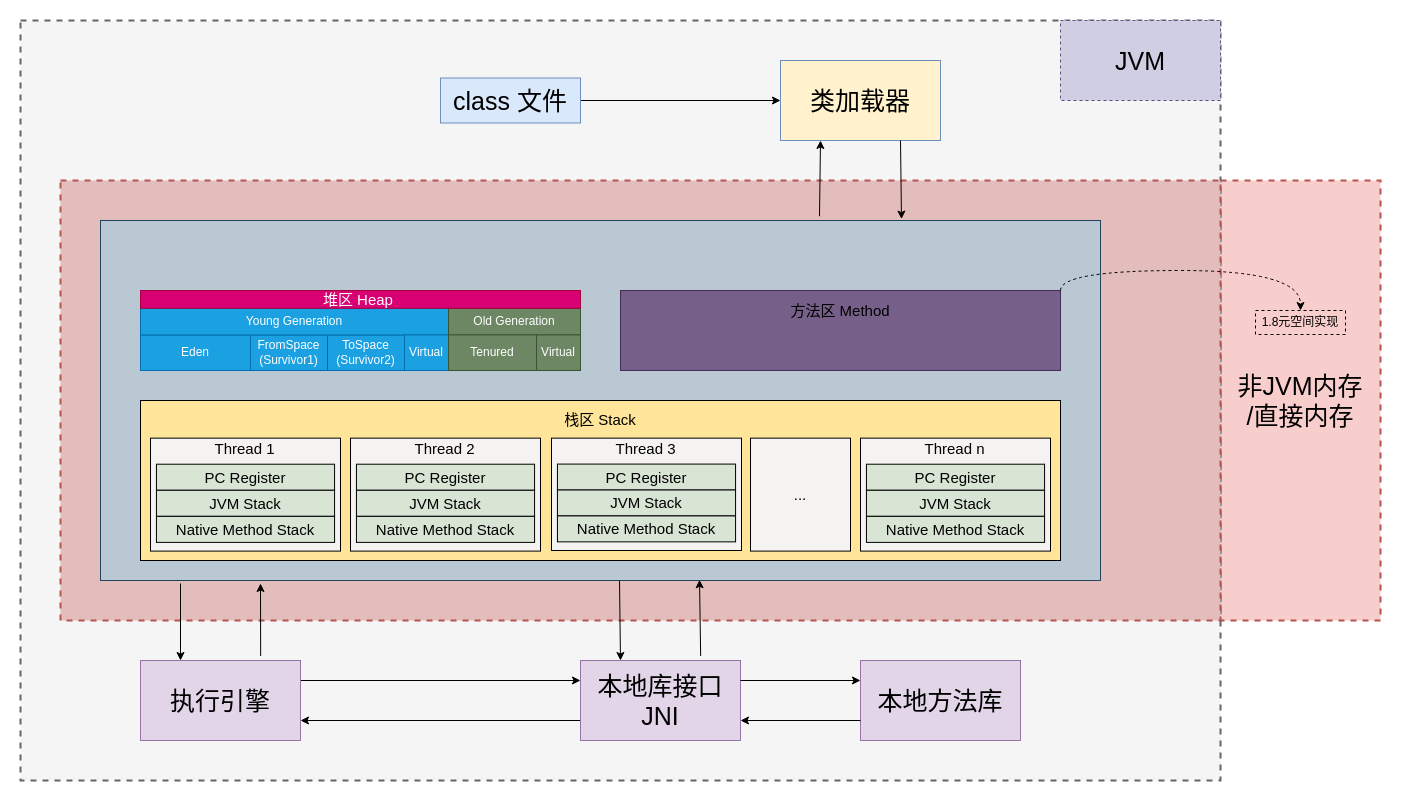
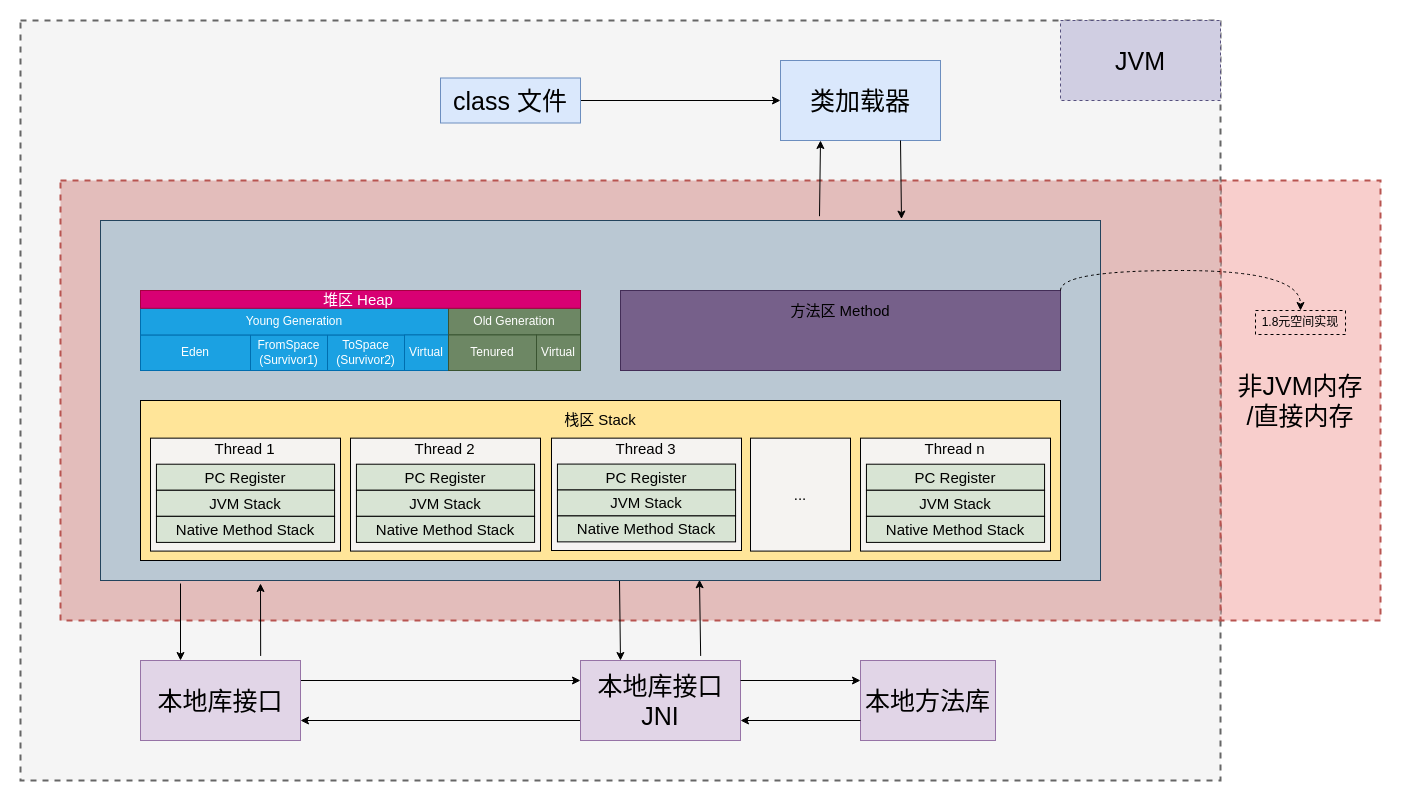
  <mxCell id="0" />
  <mxCell id="1" parent="0" />
  <mxCell id="2" value="" style="rounded=0;whiteSpace=wrap;html=1;fontSize=25;align=center;dashed=1;strokeWidth=2;fillColor=#f8cecc;strokeColor=#b85450;" parent="1" vertex="1"><mxGeometry x="1220" y="180" width="160" height="440" as="geometry" /></mxCell>
  <mxCell id="3" value="" style="rounded=0;whiteSpace=wrap;html=1;dashed=1;strokeWidth=2;fontSize=25;align=center;fillColor=#f5f5f5;strokeColor=#666666;fontColor=#333333;" parent="1" vertex="1"><mxGeometry x="20" y="20" width="1200" height="760" as="geometry" /></mxCell>
  <mxCell id="4" value="" style="rounded=0;whiteSpace=wrap;html=1;fontSize=25;align=center;dashed=1;strokeWidth=2;strokeColor=#b85450;fillColor=#E3BDBB;" parent="1" vertex="1"><mxGeometry x="60" y="180" width="1160" height="440" as="geometry" /></mxCell>
- <mxCell id="5" value="类加载器" style="rounded=0;whiteSpace=wrap;html=1;fontSize=25;fillColor=#fff2cc;strokeColor=#6c8ebf;" parent="1" vertex="1"><mxGeometry x="780" y="60" width="160" height="80" as="geometry" /></mxCell>
+ <mxCell id="5" value="类加载器" style="rounded=0;whiteSpace=wrap;html=1;fontSize=25;fillColor=#dae8fc;strokeColor=#6c8ebf;" parent="1" vertex="1"><mxGeometry x="780" y="60" width="160" height="80" as="geometry" /></mxCell>
  <mxCell id="6" style="edgeStyle=orthogonalEdgeStyle;rounded=0;orthogonalLoop=1;jettySize=auto;html=1;exitX=1;exitY=0.25;exitDx=0;exitDy=0;entryX=0;entryY=0.25;entryDx=0;entryDy=0;fontSize=25;" parent="1" source="7" target="15" edge="1"><mxGeometry relative="1" as="geometry" /></mxCell>
- <mxCell id="7" value="执行引擎" style="rounded=0;whiteSpace=wrap;html=1;fontSize=25;fillColor=#e1d5e7;strokeColor=#9673a6;" parent="1" vertex="1"><mxGeometry x="140" y="660" width="160" height="80" as="geometry" /></mxCell>
+ <mxCell id="7" value="本地库接口" style="rounded=0;whiteSpace=wrap;html=1;fontSize=25;fillColor=#e1d5e7;strokeColor=#9673a6;" parent="1" vertex="1"><mxGeometry x="140" y="660" width="160" height="80" as="geometry" /></mxCell>
  <mxCell id="8" style="edgeStyle=orthogonalEdgeStyle;rounded=0;orthogonalLoop=1;jettySize=auto;html=1;exitX=1;exitY=0.5;exitDx=0;exitDy=0;entryX=0;entryY=0.5;entryDx=0;entryDy=0;fontSize=15;" parent="1" source="9" target="5" edge="1"><mxGeometry relative="1" as="geometry" /></mxCell>
  <mxCell id="9" value="class 文件" style="text;html=1;strokeColor=#6c8ebf;fillColor=#dae8fc;align=center;verticalAlign=middle;whiteSpace=wrap;rounded=0;fontSize=25;" parent="1" vertex="1"><mxGeometry x="440" y="77.5" width="140" height="45" as="geometry" /></mxCell>
  <mxCell id="10" value="" style="endArrow=classic;html=1;fontSize=15;exitX=0.75;exitY=1;exitDx=0;exitDy=0;entryX=0.801;entryY=-0.004;entryDx=0;entryDy=0;entryPerimeter=0;" parent="1" source="5" target="22" edge="1"><mxGeometry width="50" height="50" relative="1" as="geometry"><mxPoint x="670" y="144" as="sourcePoint" /><mxPoint x="670" y="190" as="targetPoint" /></mxGeometry></mxCell>
  <mxCell id="11" value="" style="endArrow=classic;html=1;fontSize=15;exitX=0.719;exitY=-0.012;exitDx=0;exitDy=0;exitPerimeter=0;entryX=0.25;entryY=1;entryDx=0;entryDy=0;" parent="1" source="22" target="5" edge="1"><mxGeometry width="50" height="50" relative="1" as="geometry"><mxPoint x="630" y="180" as="sourcePoint" /><mxPoint x="630" y="160" as="targetPoint" /></mxGeometry></mxCell>
  <mxCell id="12" value="" style="endArrow=classic;html=1;fontSize=25;exitX=0.751;exitY=-0.057;exitDx=0;exitDy=0;exitPerimeter=0;" parent="1" source="7" edge="1"><mxGeometry width="50" height="50" relative="1" as="geometry"><mxPoint x="240" y="720" as="sourcePoint" /><mxPoint x="260" y="583" as="targetPoint" /></mxGeometry></mxCell>
  <mxCell id="13" value="" style="endArrow=classic;html=1;fontSize=25;entryX=0.25;entryY=0;entryDx=0;entryDy=0;" parent="1" target="7" edge="1"><mxGeometry width="50" height="50" relative="1" as="geometry"><mxPoint x="180" y="583" as="sourcePoint" /><mxPoint x="200.08" y="717.72" as="targetPoint" /></mxGeometry></mxCell>
  <mxCell id="14" style="edgeStyle=orthogonalEdgeStyle;rounded=0;orthogonalLoop=1;jettySize=auto;html=1;exitX=0;exitY=0.75;exitDx=0;exitDy=0;entryX=1;entryY=0.75;entryDx=0;entryDy=0;fontSize=25;" parent="1" source="15" target="7" edge="1"><mxGeometry relative="1" as="geometry" /></mxCell>
  <mxCell id="15" value="本地库接口&lt;br&gt;JNI" style="rounded=0;whiteSpace=wrap;html=1;fontSize=25;fillColor=#e1d5e7;strokeColor=#9673a6;" parent="1" vertex="1"><mxGeometry x="580" y="660" width="160" height="80" as="geometry" /></mxCell>
  <mxCell id="16" value="" style="endArrow=classic;html=1;fontSize=25;exitX=0.751;exitY=-0.057;exitDx=0;exitDy=0;exitPerimeter=0;entryX=0.599;entryY=0.998;entryDx=0;entryDy=0;entryPerimeter=0;" parent="1" source="15" target="22" edge="1"><mxGeometry width="50" height="50" relative="1" as="geometry"><mxPoint x="640" y="640" as="sourcePoint" /><mxPoint x="640" y="590" as="targetPoint" /></mxGeometry></mxCell>
  <mxCell id="17" value="" style="endArrow=classic;html=1;fontSize=25;entryX=0.25;entryY=0;entryDx=0;entryDy=0;exitX=0.519;exitY=0.998;exitDx=0;exitDy=0;exitPerimeter=0;" parent="1" source="22" target="15" edge="1"><mxGeometry width="50" height="50" relative="1" as="geometry"><mxPoint x="600" y="590" as="sourcePoint" /><mxPoint x="600.08" y="637.72" as="targetPoint" /></mxGeometry></mxCell>
- <mxCell id="18" value="本地方法库" style="rounded=0;whiteSpace=wrap;html=1;fontSize=25;fillColor=#e1d5e7;strokeColor=#9673a6;" parent="1" vertex="1"><mxGeometry x="860" y="660" width="160" height="80" as="geometry" /></mxCell>
+ <mxCell id="18" value="本地方法库" style="rounded=0;whiteSpace=wrap;html=1;fontSize=25;fillColor=#e1d5e7;strokeColor=#9673a6;" parent="1" vertex="1"><mxGeometry x="860" y="660" width="135" height="80" as="geometry" /></mxCell>
  <mxCell id="19" value="" style="endArrow=classic;html=1;fontSize=25;exitX=0;exitY=0.75;exitDx=0;exitDy=0;entryX=1;entryY=0.75;entryDx=0;entryDy=0;" parent="1" source="18" target="15" edge="1"><mxGeometry width="50" height="50" relative="1" as="geometry"><mxPoint x="820" y="640" as="sourcePoint" /><mxPoint x="820" y="590" as="targetPoint" /></mxGeometry></mxCell>
  <mxCell id="20" value="" style="endArrow=classic;html=1;fontSize=25;entryX=0;entryY=0.25;entryDx=0;entryDy=0;exitX=1;exitY=0.25;exitDx=0;exitDy=0;" parent="1" source="15" target="18" edge="1"><mxGeometry width="50" height="50" relative="1" as="geometry"><mxPoint x="780" y="590" as="sourcePoint" /><mxPoint x="780.08" y="637.72" as="targetPoint" /></mxGeometry></mxCell>
  <mxCell id="21" value="" style="group;strokeColor=#0e8088;fillColor=#b0e3e6;" parent="1" vertex="1" connectable="0"><mxGeometry x="100" y="220" width="1000" height="360" as="geometry" /></mxCell>
  <mxCell id="22" value="" style="rounded=0;whiteSpace=wrap;html=1;fillColor=#bac8d3;strokeColor=#23445d;" parent="21" vertex="1"><mxGeometry width="1000" height="360" as="geometry" /></mxCell>
  <mxCell id="23" value="" style="group" parent="21" vertex="1" connectable="0"><mxGeometry x="40" y="70" width="440" height="80" as="geometry" /></mxCell>
  <mxCell id="24" value="Eden" style="rounded=0;whiteSpace=wrap;html=1;fillColor=#1ba1e2;strokeColor=#006EAF;fontColor=#ffffff;" parent="23" vertex="1"><mxGeometry y="44.444" width="110.0" height="35.556" as="geometry" /></mxCell>
  <mxCell id="25" value="FromSpace&lt;br&gt;(Survivor1)" style="rounded=0;whiteSpace=wrap;html=1;fillColor=#1ba1e2;strokeColor=#006EAF;fontColor=#ffffff;" parent="23" vertex="1"><mxGeometry x="110.0" y="44.444" width="77" height="35.556" as="geometry" /></mxCell>
  <mxCell id="26" value="ToSpace&lt;br&gt;(Survivor2)" style="rounded=0;whiteSpace=wrap;html=1;fillColor=#1ba1e2;strokeColor=#006EAF;fontColor=#ffffff;" parent="23" vertex="1"><mxGeometry x="187.0" y="44.444" width="77" height="35.556" as="geometry" /></mxCell>
  <mxCell id="27" value="Young Generation" style="rounded=0;whiteSpace=wrap;html=1;fillColor=#1ba1e2;strokeColor=#006EAF;fontColor=#ffffff;" parent="23" vertex="1"><mxGeometry y="17.778" width="308" height="26.667" as="geometry" /></mxCell>
  <mxCell id="28" value="&lt;span&gt;Old Generation&lt;/span&gt;" style="rounded=0;whiteSpace=wrap;html=1;fillColor=#6d8764;strokeColor=#3A5431;fontColor=#ffffff;" parent="23" vertex="1"><mxGeometry x="308" y="17.778" width="132" height="26.667" as="geometry" /></mxCell>
  <mxCell id="29" value="&lt;span style=&quot;font-size: 15px&quot;&gt;堆区 Heap&amp;nbsp;&lt;/span&gt;" style="rounded=0;whiteSpace=wrap;html=1;fillColor=#d80073;strokeColor=#A50040;fontColor=#ffffff;" parent="23" vertex="1"><mxGeometry width="440.0" height="17.778" as="geometry" /></mxCell>
  <mxCell id="30" value="Virtual" style="rounded=0;whiteSpace=wrap;html=1;align=center;horizontal=1;verticalAlign=middle;fillColor=#1ba1e2;strokeColor=#006EAF;fontColor=#ffffff;" parent="23" vertex="1"><mxGeometry x="264" y="44.444" width="44" height="35.556" as="geometry" /></mxCell>
  <mxCell id="31" value="Virtual" style="rounded=0;whiteSpace=wrap;html=1;align=center;horizontal=1;verticalAlign=middle;fillColor=#6d8764;strokeColor=#3A5431;fontColor=#ffffff;" parent="23" vertex="1"><mxGeometry x="396.0" y="44.444" width="44" height="35.556" as="geometry" /></mxCell>
  <mxCell id="32" value="Tenured" style="rounded=0;whiteSpace=wrap;html=1;align=center;horizontal=1;verticalAlign=middle;fillColor=#6d8764;strokeColor=#3A5431;fontColor=#ffffff;" parent="23" vertex="1"><mxGeometry x="308" y="44.444" width="88" height="35.556" as="geometry" /></mxCell>
  <mxCell id="33" value="" style="group" parent="21" vertex="1" connectable="0"><mxGeometry x="520" y="70" width="440" height="80" as="geometry" /></mxCell>
  <mxCell id="34" value="" style="rounded=0;whiteSpace=wrap;html=1;fillColor=#76608a;strokeColor=#432D57;fontColor=#ffffff;" parent="33" vertex="1"><mxGeometry width="440" height="80" as="geometry" /></mxCell>
  <mxCell id="35" value="方法区 Method" style="text;html=1;strokeColor=none;fillColor=none;align=center;verticalAlign=middle;whiteSpace=wrap;rounded=0;fontSize=15;" parent="33" vertex="1"><mxGeometry x="165" y="10" width="110" height="20" as="geometry" /></mxCell>
  <mxCell id="36" value="" style="group" parent="21" vertex="1" connectable="0"><mxGeometry x="40" y="180" width="920.0" height="160" as="geometry" /></mxCell>
  <mxCell id="37" value="" style="rounded=0;whiteSpace=wrap;html=1;fillColor=#FFE599;" parent="36" vertex="1"><mxGeometry width="920.0" height="160" as="geometry" /></mxCell>
  <mxCell id="38" value="栈区 Stack" style="text;html=1;strokeColor=none;fillColor=none;align=center;verticalAlign=middle;whiteSpace=wrap;rounded=0;fontSize=15;" parent="36" vertex="1"><mxGeometry x="365.909" y="9.412" width="188.182" height="18.824" as="geometry" /></mxCell>
  <mxCell id="39" value="" style="group" parent="36" vertex="1" connectable="0"><mxGeometry x="720" y="37.65" width="190" height="112.94" as="geometry" /></mxCell>
  <mxCell id="40" value="" style="rounded=0;whiteSpace=wrap;html=1;fontSize=15;fillColor=#F5F3F1;" parent="39" vertex="1"><mxGeometry width="190" height="112.94" as="geometry" /></mxCell>
  <mxCell id="41" value="Thread n" style="text;html=1;strokeColor=none;fillColor=none;align=center;verticalAlign=middle;whiteSpace=wrap;rounded=0;fontSize=15;" parent="39" vertex="1"><mxGeometry x="53.44" width="83.12" height="20" as="geometry" /></mxCell>
  <mxCell id="42" value="&lt;span&gt;PC Register&lt;/span&gt;" style="rounded=0;whiteSpace=wrap;html=1;fontSize=15;fillColor=#D8E4D4;" parent="39" vertex="1"><mxGeometry x="5.938" y="26.063" width="178.125" height="26.063" as="geometry" /></mxCell>
  <mxCell id="43" value="JVM Stack" style="rounded=0;whiteSpace=wrap;html=1;fontSize=15;fillColor=#D8E4D4;" parent="39" vertex="1"><mxGeometry x="5.938" y="52.126" width="178.125" height="26.063" as="geometry" /></mxCell>
  <mxCell id="44" value="Native Method Stack" style="rounded=0;whiteSpace=wrap;html=1;fontSize=15;fillColor=#D8E4D4;" parent="39" vertex="1"><mxGeometry x="5.938" y="78.189" width="178.125" height="26.063" as="geometry" /></mxCell>
  <mxCell id="45" value="..." style="rounded=0;whiteSpace=wrap;html=1;fontSize=15;align=center;fillColor=#F5F3F1;" parent="36" vertex="1"><mxGeometry x="610" y="37.65" width="100" height="112.94" as="geometry" /></mxCell>
  <mxCell id="46" value="" style="group" parent="36" vertex="1" connectable="0"><mxGeometry x="10" y="37.65" width="190" height="112.94" as="geometry" /></mxCell>
  <mxCell id="47" value="" style="rounded=0;whiteSpace=wrap;html=1;fontSize=15;fillColor=#F5F3F1;" parent="46" vertex="1"><mxGeometry width="190" height="112.94" as="geometry" /></mxCell>
  <mxCell id="48" value="Thread 1" style="text;html=1;strokeColor=none;fillColor=none;align=center;verticalAlign=middle;whiteSpace=wrap;rounded=0;fontSize=15;" parent="46" vertex="1"><mxGeometry x="53.44" width="83.12" height="20" as="geometry" /></mxCell>
  <mxCell id="49" value="&lt;span&gt;PC Register&lt;/span&gt;" style="rounded=0;whiteSpace=wrap;html=1;fontSize=15;fillColor=#d8e4d4;" parent="46" vertex="1"><mxGeometry x="5.938" y="26.063" width="178.125" height="26.063" as="geometry" /></mxCell>
  <mxCell id="50" value="JVM Stack" style="rounded=0;whiteSpace=wrap;html=1;fontSize=15;fillColor=#d8e4d4;" parent="46" vertex="1"><mxGeometry x="5.938" y="52.126" width="178.125" height="26.063" as="geometry" /></mxCell>
  <mxCell id="51" value="Native Method Stack" style="rounded=0;whiteSpace=wrap;html=1;fontSize=15;fillColor=#d8e4d4;" parent="46" vertex="1"><mxGeometry x="5.938" y="78.189" width="178.125" height="26.063" as="geometry" /></mxCell>
  <mxCell id="52" value="" style="group" parent="36" vertex="1" connectable="0"><mxGeometry x="210" y="37.65" width="190" height="112.94" as="geometry" /></mxCell>
  <mxCell id="53" value="" style="rounded=0;whiteSpace=wrap;html=1;fontSize=15;fillColor=#F5F3F1;" parent="52" vertex="1"><mxGeometry width="190" height="112.94" as="geometry" /></mxCell>
  <mxCell id="54" value="Thread 2" style="text;html=1;strokeColor=none;fillColor=none;align=center;verticalAlign=middle;whiteSpace=wrap;rounded=0;fontSize=15;" parent="52" vertex="1"><mxGeometry x="53.44" width="83.12" height="20" as="geometry" /></mxCell>
  <mxCell id="55" value="&lt;span&gt;PC Register&lt;/span&gt;" style="rounded=0;whiteSpace=wrap;html=1;fontSize=15;fillColor=#D8E4D4;" parent="52" vertex="1"><mxGeometry x="5.938" y="26.063" width="178.125" height="26.063" as="geometry" /></mxCell>
  <mxCell id="56" value="JVM Stack" style="rounded=0;whiteSpace=wrap;html=1;fontSize=15;fillColor=#D8E4D4;" parent="52" vertex="1"><mxGeometry x="5.938" y="52.126" width="178.125" height="26.063" as="geometry" /></mxCell>
  <mxCell id="57" value="Native Method Stack" style="rounded=0;whiteSpace=wrap;html=1;fontSize=15;fillColor=#D8E4D4;" parent="52" vertex="1"><mxGeometry x="5.938" y="78.189" width="178.125" height="26.063" as="geometry" /></mxCell>
  <mxCell id="58" value="" style="group" parent="36" vertex="1" connectable="0"><mxGeometry x="411" y="37.65" width="190" height="112.35" as="geometry" /></mxCell>
  <mxCell id="59" value="" style="rounded=0;whiteSpace=wrap;html=1;fontSize=15;fillColor=#F5F3F1;" parent="58" vertex="1"><mxGeometry width="190" height="112.35" as="geometry" /></mxCell>
  <mxCell id="60" value="Thread 3" style="text;html=1;strokeColor=none;fillColor=none;align=center;verticalAlign=middle;whiteSpace=wrap;rounded=0;fontSize=15;" parent="58" vertex="1"><mxGeometry x="53.44" width="83.12" height="20" as="geometry" /></mxCell>
  <mxCell id="61" value="&lt;span&gt;PC Register&lt;/span&gt;" style="rounded=0;whiteSpace=wrap;html=1;fontSize=15;fillColor=#D8E4D4;" parent="58" vertex="1"><mxGeometry x="5.938" y="25.927" width="178.125" height="25.927" as="geometry" /></mxCell>
  <mxCell id="62" value="JVM Stack" style="rounded=0;whiteSpace=wrap;html=1;fontSize=15;fillColor=#D8E4D4;" parent="58" vertex="1"><mxGeometry x="5.938" y="51.854" width="178.125" height="25.927" as="geometry" /></mxCell>
  <mxCell id="63" value="Native Method Stack" style="rounded=0;whiteSpace=wrap;html=1;fontSize=15;fillColor=#D8E4D4;" parent="58" vertex="1"><mxGeometry x="5.938" y="77.781" width="178.125" height="25.927" as="geometry" /></mxCell>
  <mxCell id="64" value="非JVM内存&lt;br&gt;/直接内存" style="text;html=1;strokeColor=none;fillColor=none;align=center;verticalAlign=middle;whiteSpace=wrap;rounded=0;dashed=1;fontSize=25;" parent="1" vertex="1"><mxGeometry x="1225" y="362.5" width="150" height="75" as="geometry" /></mxCell>
  <mxCell id="65" value="JVM" style="text;html=1;strokeColor=#56517e;fillColor=#d0cee2;align=center;verticalAlign=middle;whiteSpace=wrap;rounded=0;dashed=1;fontSize=25;" parent="1" vertex="1"><mxGeometry x="1060" y="20" width="160" height="80" as="geometry" /></mxCell>
  <mxCell id="66" value="1.8元空间实现" style="rounded=0;whiteSpace=wrap;html=1;fillColor=none;dashed=1;" vertex="1" parent="1"><mxGeometry x="1255" y="310" width="90" height="24" as="geometry" /></mxCell>
  <mxCell id="67" style="edgeStyle=orthogonalEdgeStyle;rounded=0;orthogonalLoop=1;jettySize=auto;html=1;exitX=1;exitY=0;exitDx=0;exitDy=0;entryX=0.5;entryY=0;entryDx=0;entryDy=0;curved=1;dashed=1;" edge="1" parent="1" source="34" target="66"><mxGeometry relative="1" as="geometry" /></mxCell>
